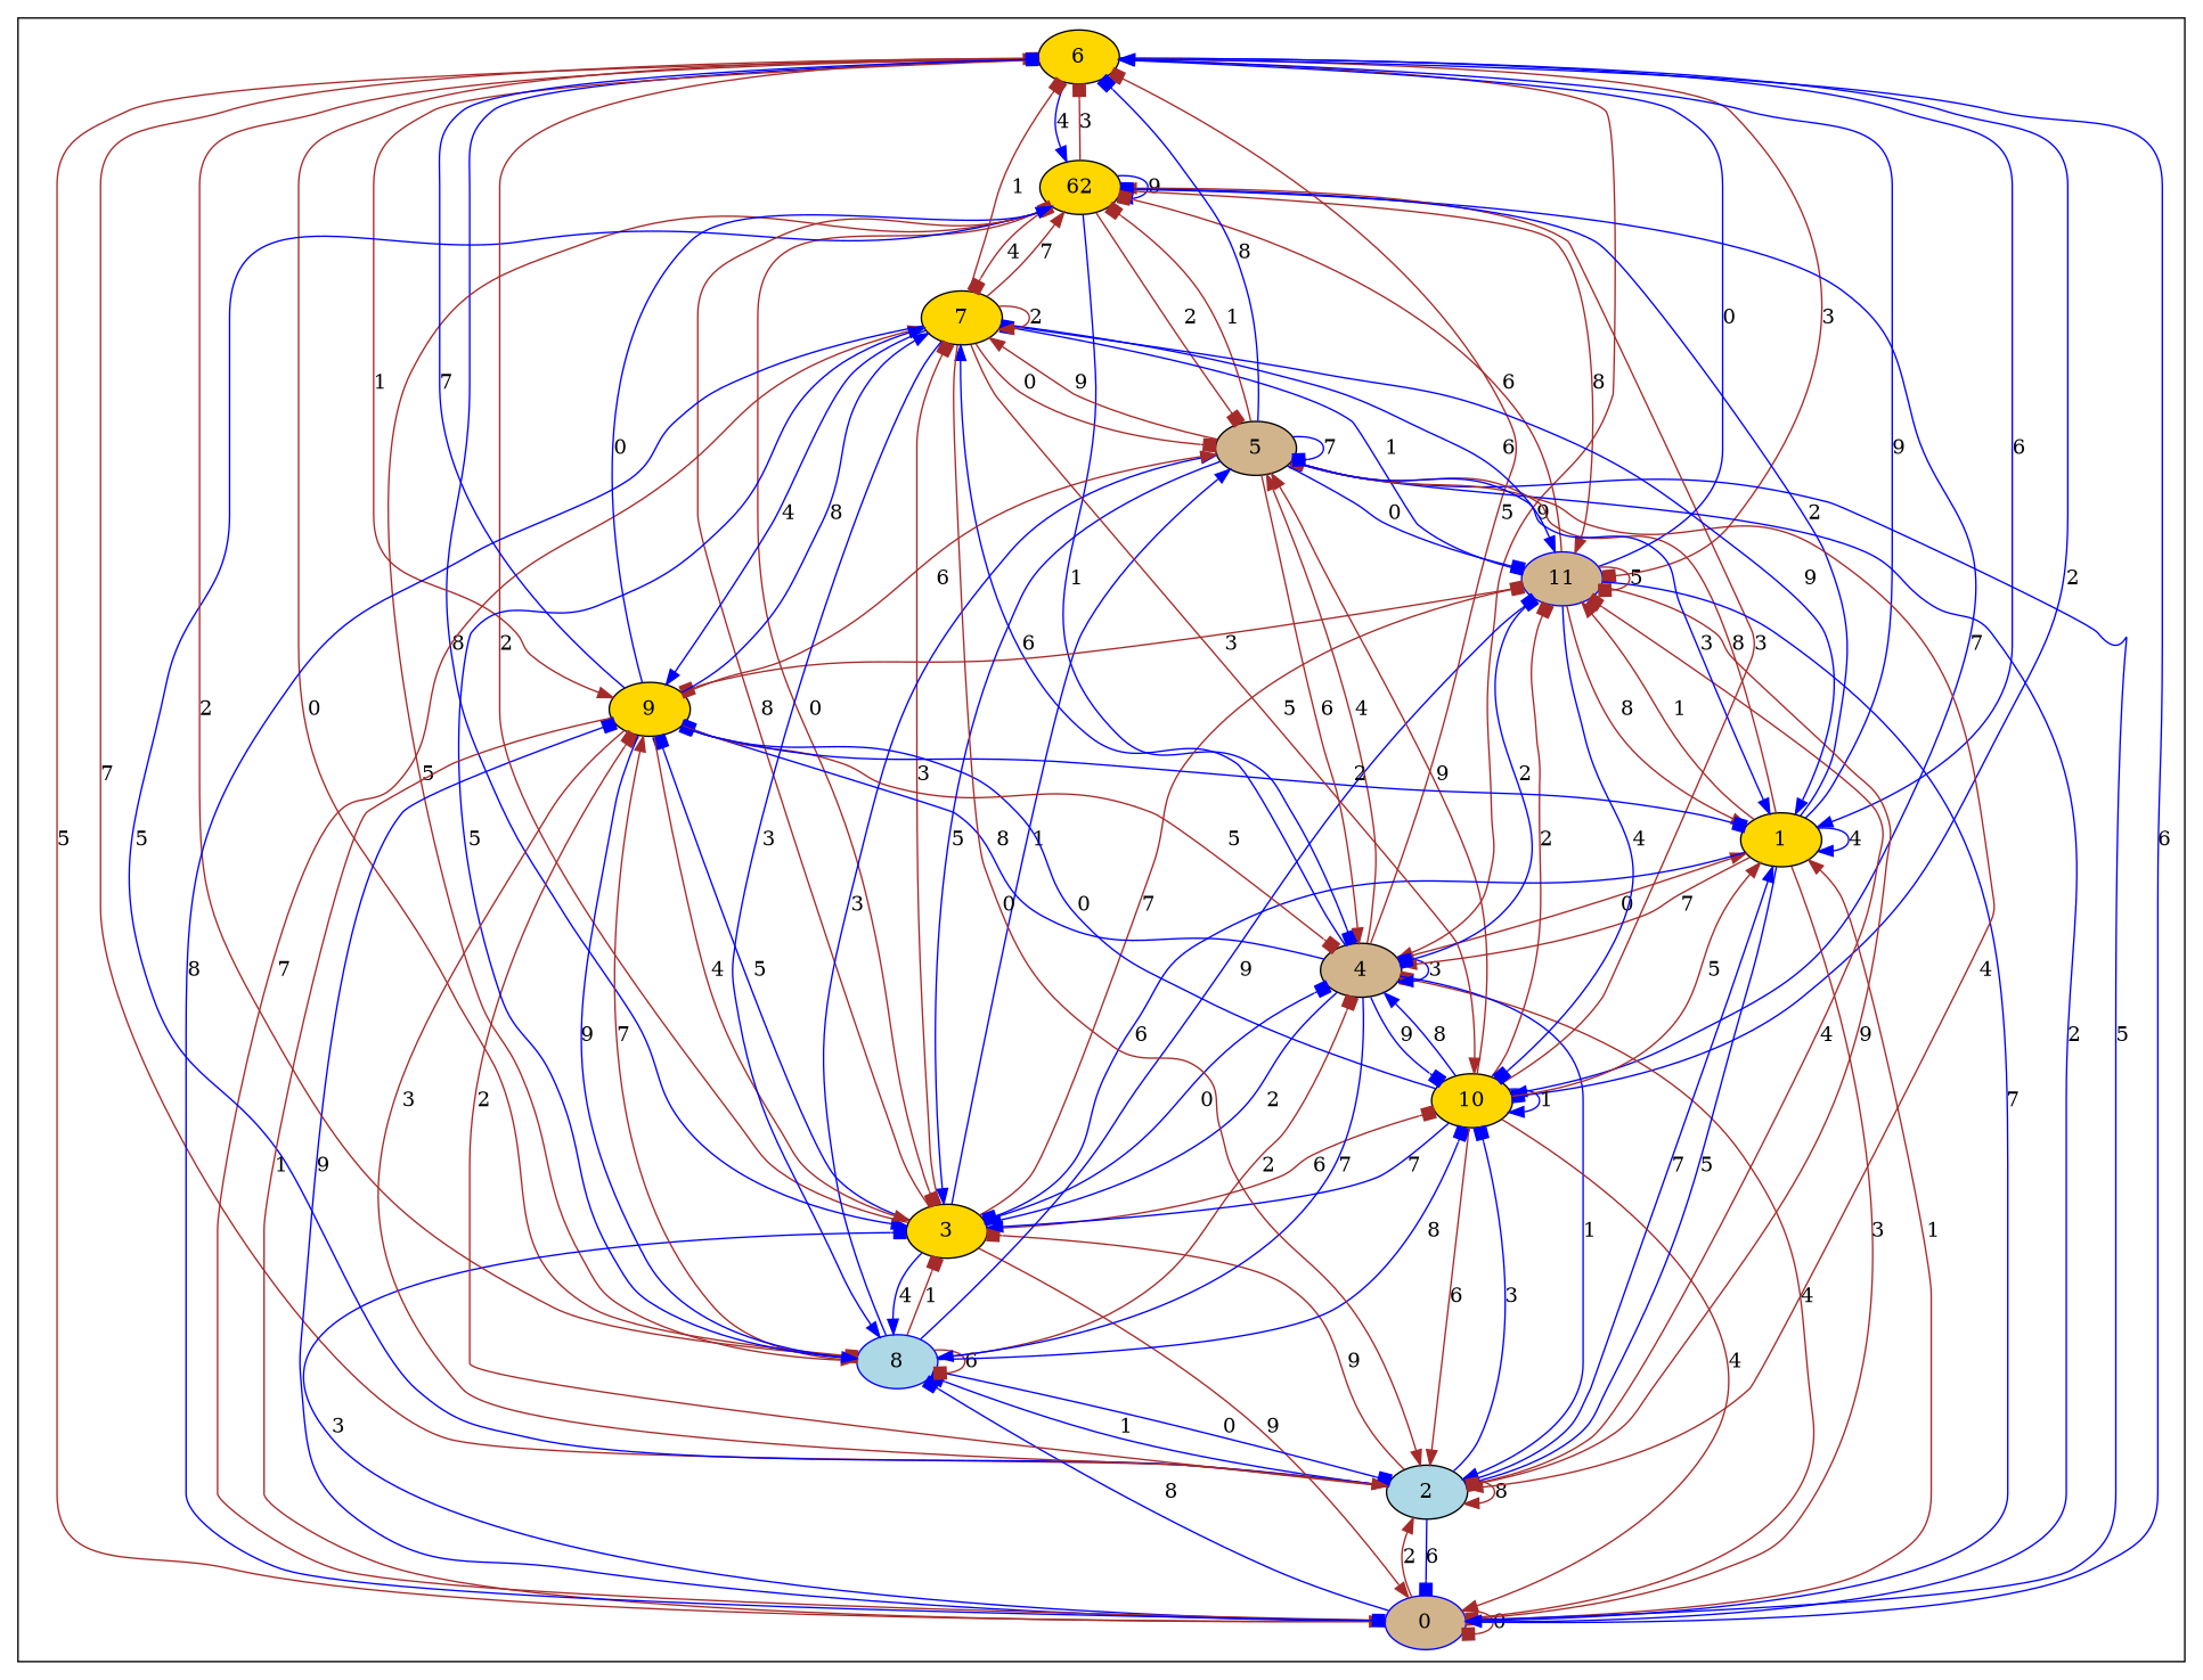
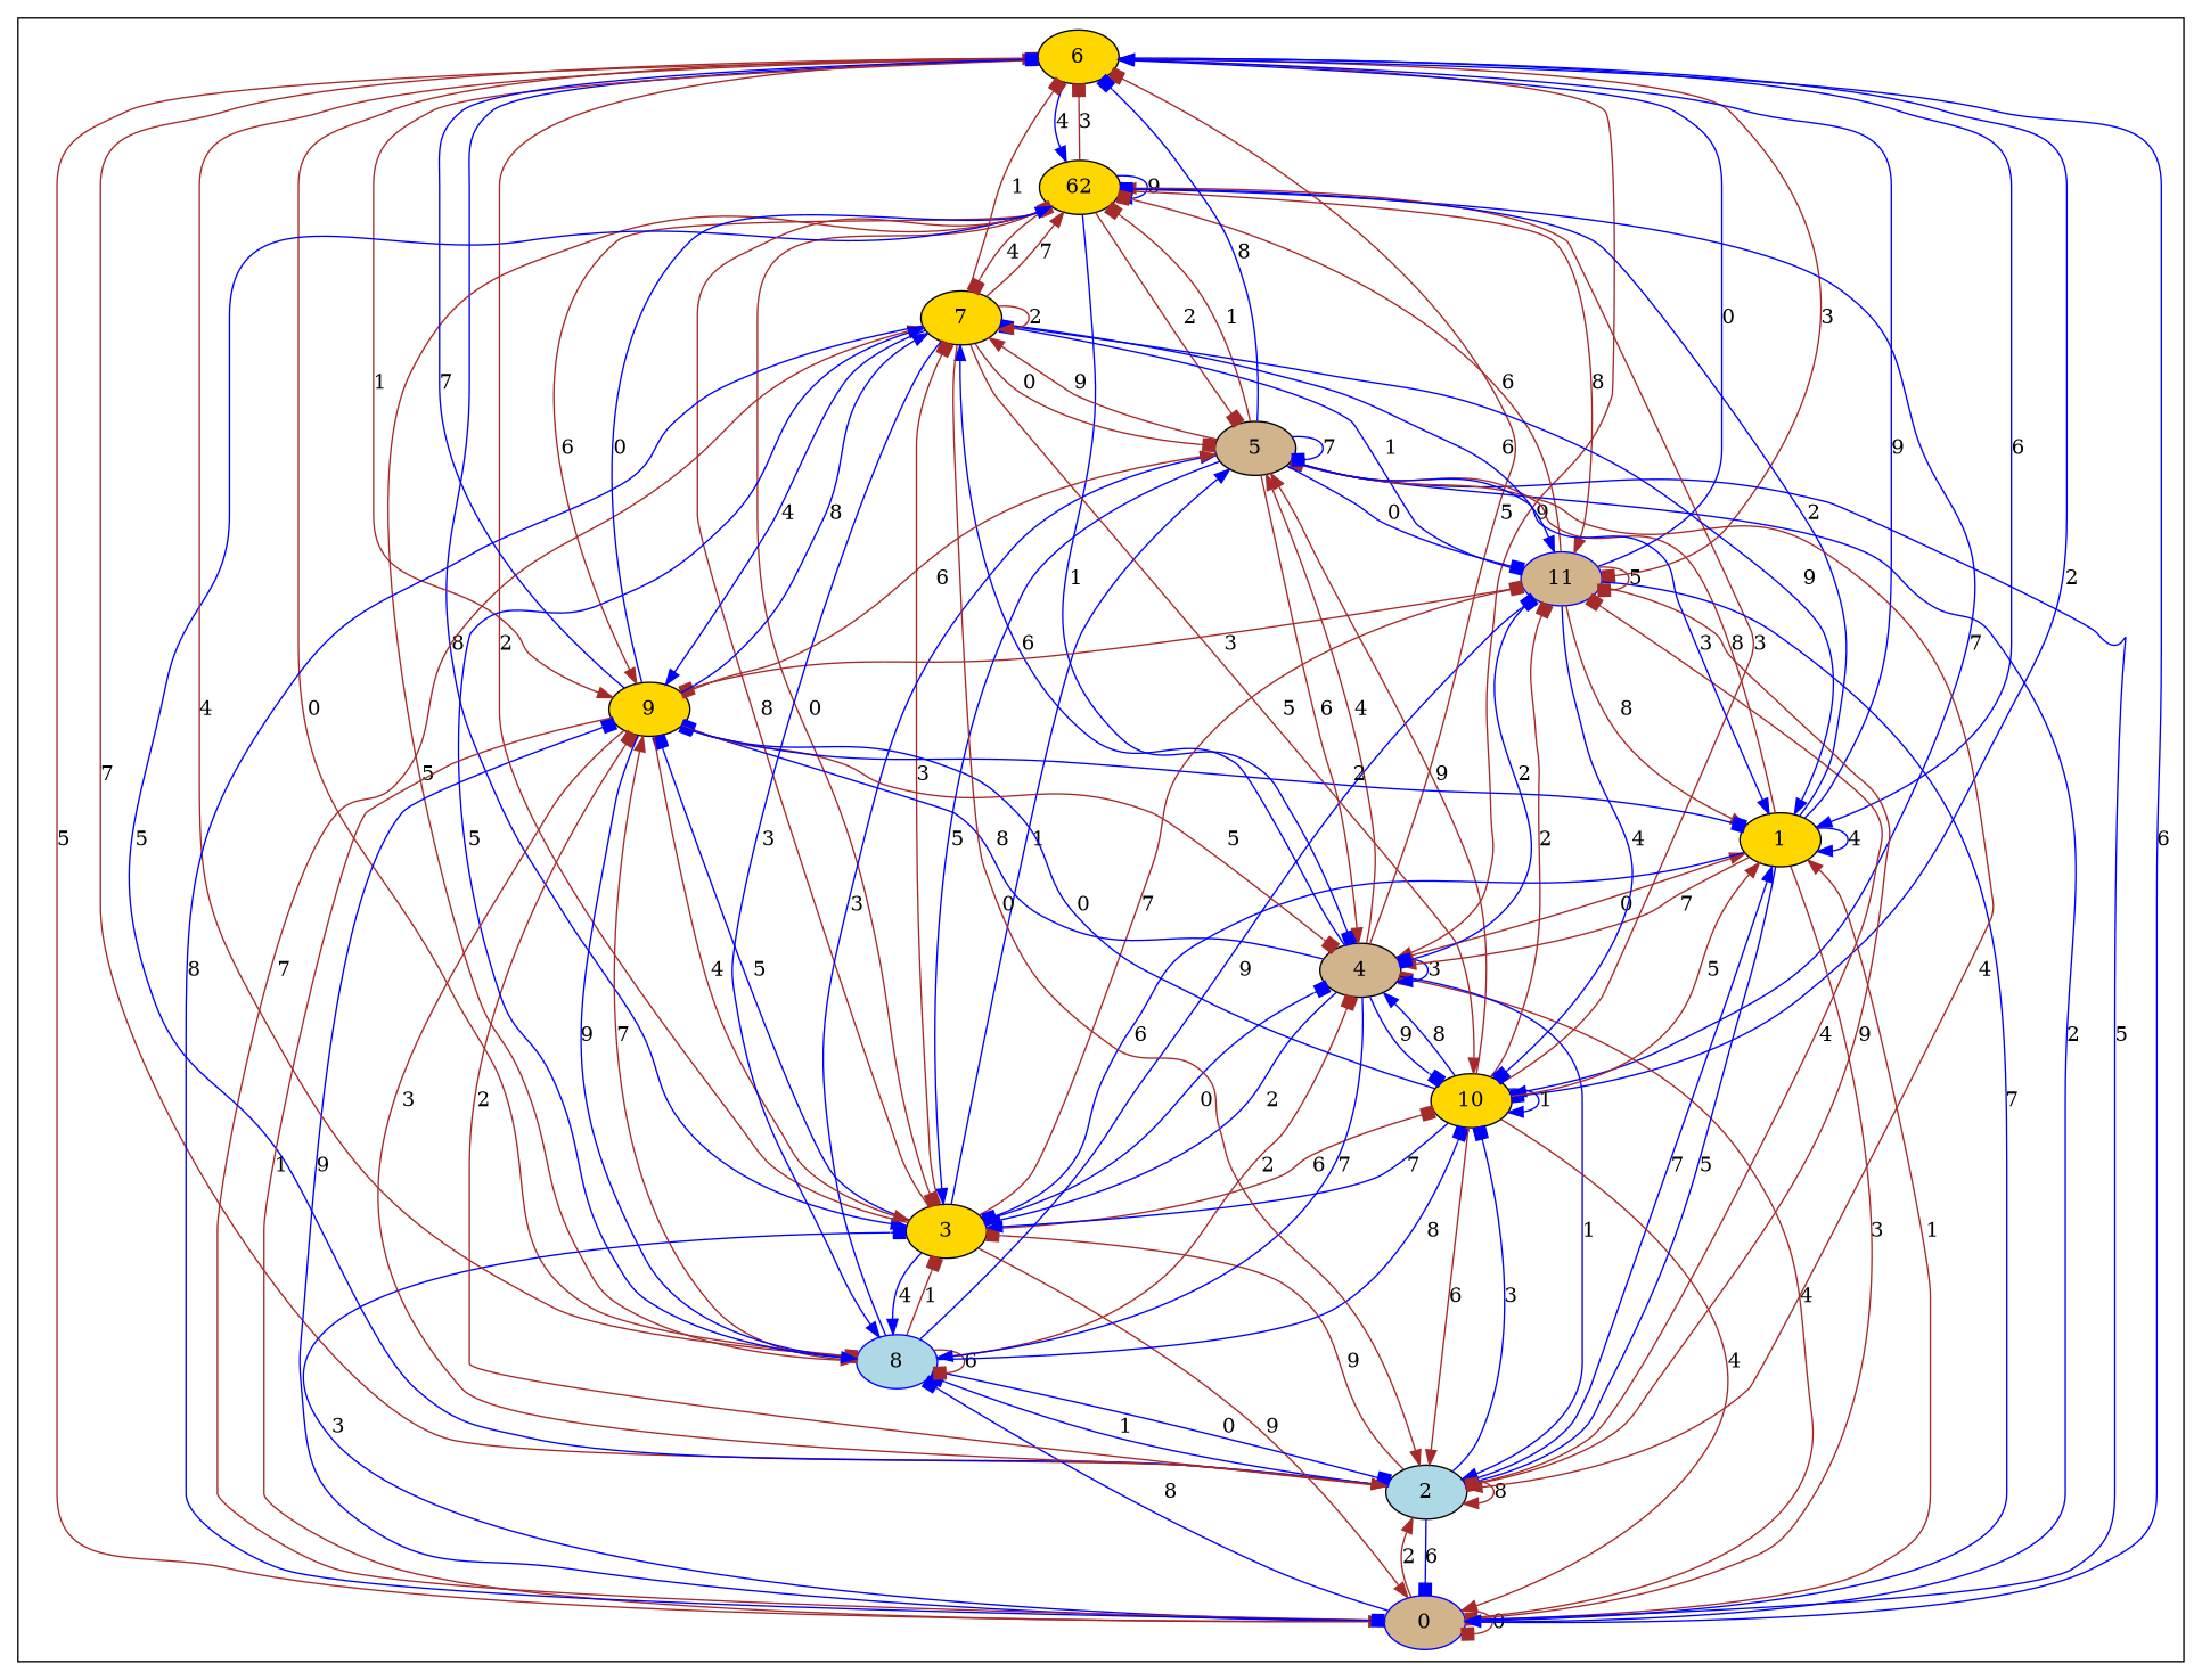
  digraph {
    rankdir=TB
    node [color=black fillcolor=gold style=filled]
    edge [arrowhead=normal color=brown]
    n1 [label=6]
    n2 [label=62]
    n3 [color=blue fillcolor=tan label=0 style="wedged,filled"]
    n4 [fillcolor=lightblue label=2]
    n5 [label=3]
    n6 [color=blue fillcolor=lightblue label=8]
    n7 [fillcolor=tan label=4]
    n8 [label=10]
    n9 [label=1]
    n10 [color=blue fillcolor=tan label=11]
    n11 [label=9]
    n12 [fillcolor=tan label=5]
    n13 [label=7]
    subgraph cluster_1 {
      n1
      n2
      n3
      n4
      n5
      n6
      n7
      n8
      n9
      n10
      n11
      n12
      n13
    }
    n1 -> n2 [color=blue label=4]
    n1 -> n3 [label=5]
    n1 -> n4 [label=7]
    n1 -> n5 [color=blue label=8]
    n1 -> n6 [arrowhead=box label=0]
    n1 -> n7 [label=9]
    n1 -> n8 [arrowhead=box color=blue label=2]
    n1 -> n9 [color=blue label=6]
    n1 -> n10 [arrowhead=box label=3]
    n1 -> n11 [label=1]
    n2 -> n1 [arrowhead=box label=3]
    n2 -> n2 [color=blue label=9]
    n2 -> n5 [arrowhead=box label=0]
    n2 -> n6 [label=5]
    n2 -> n7 [arrowhead=box color=blue label=1]
    n2 -> n8 [color=blue label=7]
    n2 -> n10 [label=8]
+   n2 -> n11 [label=6]
    n2 -> n12 [arrowhead=box label=2]
    n2 -> n13 [arrowhead=box label=4]
    n3 -> n1 [color=blue label=6]
    n3 -> n3 [arrowhead=box label=0]
    n3 -> n4 [label=2]
    n3 -> n5 [arrowhead=box color=blue label=3]
    n3 -> n6 [arrowhead=box color=blue label=8]
    n3 -> n7 [arrowhead=box label=4]
    n3 -> n9 [label=1]
    n3 -> n11 [arrowhead=box color=blue label=9]
    n3 -> n12 [arrowhead=box color=blue label=5]
    n3 -> n13 [label=7]
    n4 -> n2 [color=blue label=5]
    n4 -> n3 [arrowhead=box color=blue label=6]
    n4 -> n4 [label=8]
    n4 -> n5 [arrowhead=box label=9]
    n4 -> n6 [arrowhead=box color=blue label=1]
    n4 -> n8 [arrowhead=box color=blue label=3]
    n4 -> n9 [color=blue label=7]
    n4 -> n10 [arrowhead=box label=4]
    n4 -> n11 [arrowhead=box label=2]
    n5 -> n1 [arrowhead=box label=2]
    n5 -> n2 [arrowhead=box label=8]
    n5 -> n3 [label=9]
    n5 -> n6 [color=blue label=4]
    n5 -> n7 [arrowhead=box color=blue label=0]
    n5 -> n8 [arrowhead=box label=6]
    n5 -> n10 [arrowhead=box label=7]
    n5 -> n11 [arrowhead=box color=blue label=5]
    n5 -> n12 [color=blue label=1]
    n5 -> n13 [arrowhead=box label=3]
-   n6 -> n1 [label=2]
+   n6 -> n1 [label=4]
    n6 -> n4 [arrowhead=box color=blue label=0]
    n6 -> n5 [arrowhead=box label=1]
    n6 -> n6 [arrowhead=box label=6]
    n6 -> n7 [arrowhead=box label=2]
    n6 -> n8 [arrowhead=box color=blue label=8]
    n6 -> n10 [arrowhead=box color=blue label=9]
    n6 -> n11 [label=7]
    n6 -> n12 [color=blue label=3]
    n6 -> n13 [color=blue label=5]
    n7 -> n1 [arrowhead=box label=5]
    n7 -> n4 [color=blue label=1]
    n7 -> n5 [color=blue label=2]
    n7 -> n6 [color=blue label=7]
    n7 -> n7 [color=blue label=3]
    n7 -> n8 [arrowhead=box color=blue label=9]
    n7 -> n9 [label=0]
    n7 -> n11 [arrowhead=box color=blue label=8]
    n7 -> n12 [label=4]
    n7 -> n13 [color=blue label=6]
    n8 -> n2 [label=3]
    n8 -> n3 [label=4]
    n8 -> n4 [label=6]
    n8 -> n5 [color=blue label=7]
    n8 -> n7 [color=blue label=8]
    n8 -> n8 [color=blue label=1]
    n8 -> n9 [label=5]
    n8 -> n10 [arrowhead=box label=2]
    n8 -> n11 [arrowhead=box color=blue label=0]
    n8 -> n12 [label=9]
    n9 -> n1 [color=blue label=9]
    n9 -> n2 [arrowhead=box color=blue label=2]
    n9 -> n3 [arrowhead=box label=3]
    n9 -> n4 [arrowhead=box color=blue label=5]
    n9 -> n5 [arrowhead=box color=blue label=6]
    n9 -> n7 [label=7]
    n9 -> n9 [color=blue label=4]
-   n9 -> n10 [label=1]
    n9 -> n12 [arrowhead=box label=8]
    n10 -> n1 [color=blue label=0]
    n10 -> n2 [arrowhead=box label=6]
    n10 -> n3 [color=blue label=7]
    n10 -> n4 [arrowhead=box label=9]
    n10 -> n7 [arrowhead=box color=blue label=2]
    n10 -> n8 [arrowhead=box color=blue label=4]
    n10 -> n9 [label=8]
    n10 -> n10 [arrowhead=box label=5]
    n10 -> n11 [arrowhead=box label=3]
    n10 -> n13 [arrowhead=box color=blue label=1]
    n11 -> n1 [arrowhead=box color=blue label=7]
    n11 -> n2 [color=blue label=0]
    n11 -> n3 [label=1]
    n11 -> n4 [label=3]
    n11 -> n5 [label=4]
    n11 -> n6 [color=blue label=9]
    n11 -> n7 [arrowhead=box label=5]
    n11 -> n9 [arrowhead=box color=blue label=2]
    n11 -> n12 [label=6]
    n11 -> n13 [color=blue label=8]
    n12 -> n1 [arrowhead=box color=blue label=8]
    n12 -> n2 [arrowhead=box label=1]
    n12 -> n3 [color=blue label=2]
    n12 -> n4 [label=4]
    n12 -> n5 [color=blue label=5]
    n12 -> n7 [label=6]
    n12 -> n9 [color=blue label=3]
    n12 -> n10 [arrowhead=box color=blue label=0]
    n12 -> n12 [arrowhead=box color=blue label=7]
    n12 -> n13 [label=9]
    n13 -> n1 [arrowhead=box label=1]
    n13 -> n2 [label=7]
    n13 -> n3 [arrowhead=box color=blue label=8]
    n13 -> n4 [label=0]
    n13 -> n6 [color=blue label=3]
    n13 -> n8 [label=5]
    n13 -> n9 [color=blue label=9]
    n13 -> n10 [color=blue label=6]
    n13 -> n11 [color=blue label=4]
    n13 -> n12 [arrowhead=box label=0]
    n13 -> n13 [label=2]
  }
